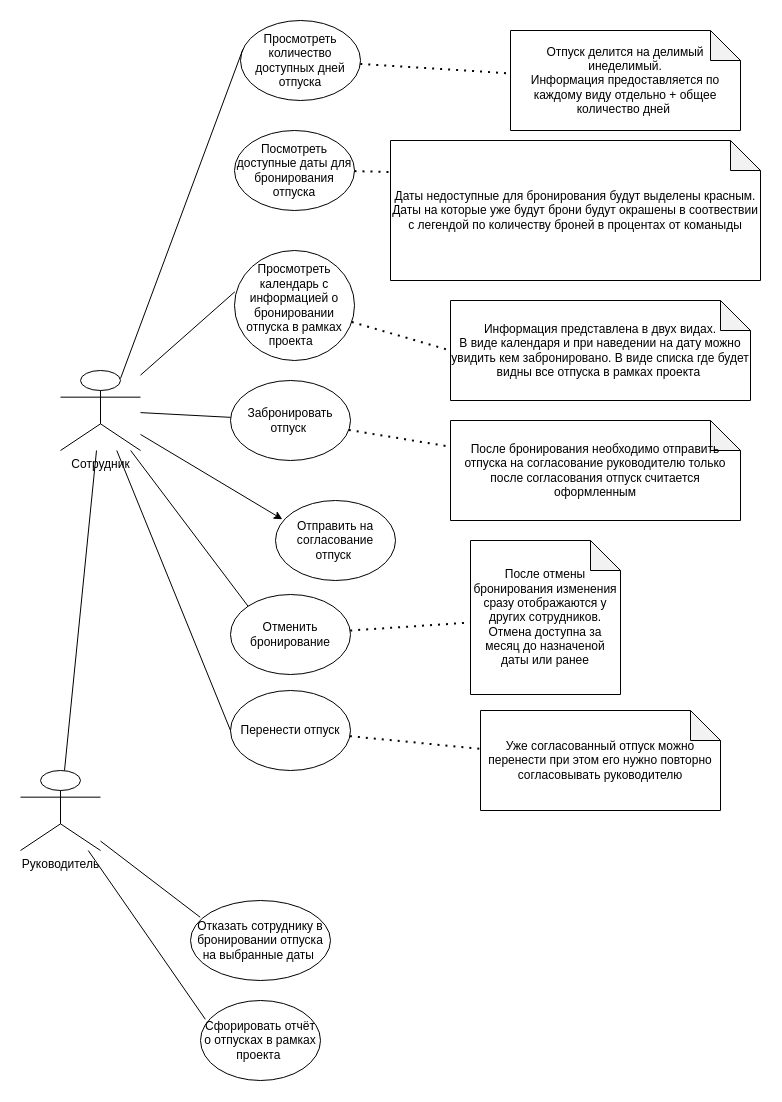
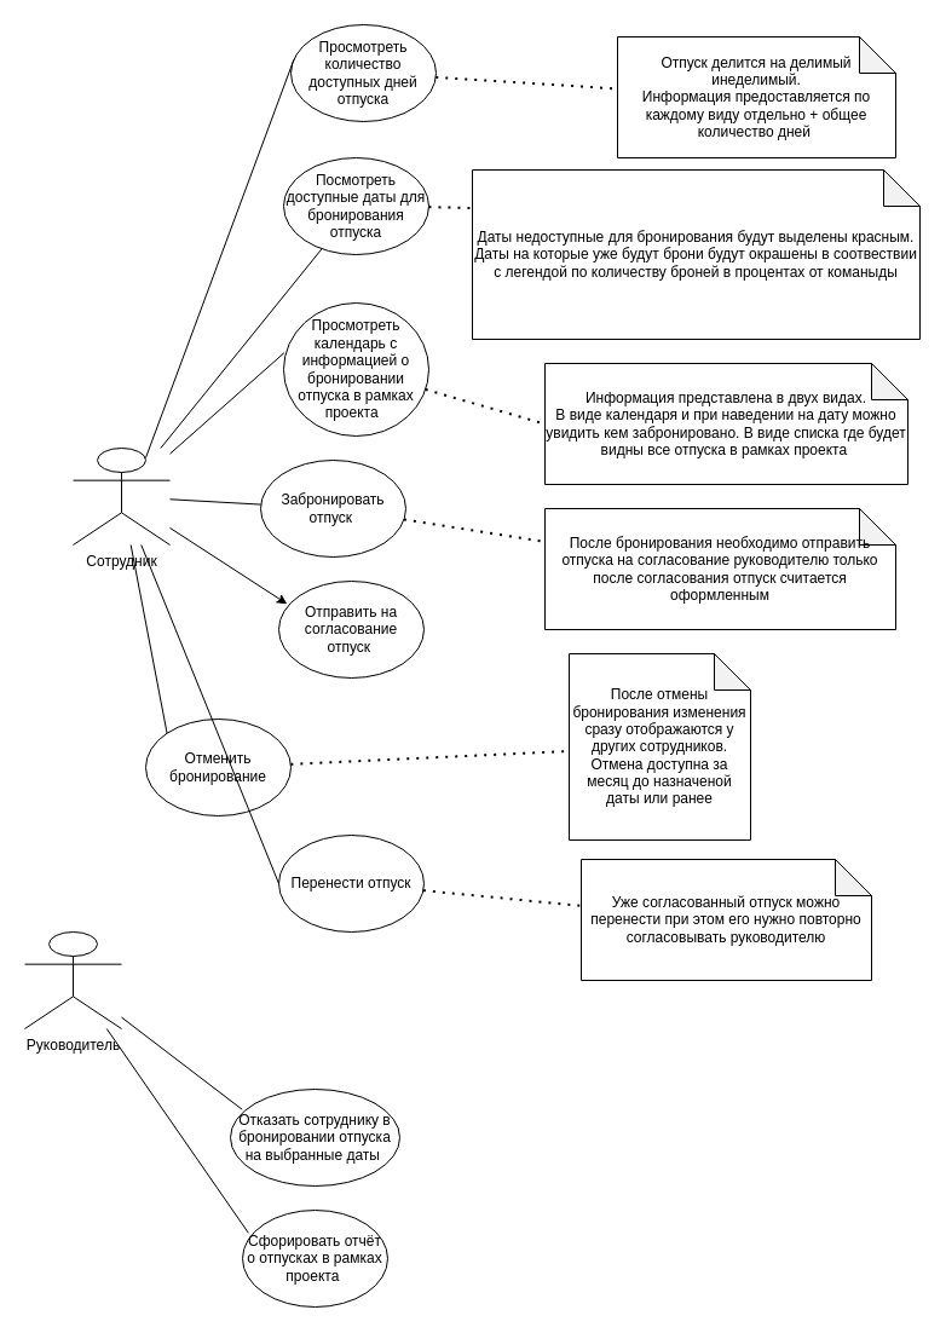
  <mxCell id="0" />
  <mxCell id="1" parent="0" />
  <mxCell id="2" value="Сотрудник" style="shape=umlActor;verticalLabelPosition=bottom;verticalAlign=top;html=1;outlineConnect=0;" vertex="1" parent="1"><mxGeometry x="60" y="370" width="80" height="80" as="geometry" /></mxCell>
  <mxCell id="3" value="Руководитель" style="shape=umlActor;verticalLabelPosition=bottom;verticalAlign=top;html=1;outlineConnect=0;" vertex="1" parent="1"><mxGeometry x="20" y="770" width="80" height="80" as="geometry" /></mxCell>
  <mxCell id="4" value="Просмотреть количество доступных дней отпуска" style="ellipse;whiteSpace=wrap;html=1;" vertex="1" parent="1"><mxGeometry x="240" y="20" width="120" height="80" as="geometry" /></mxCell>
  <mxCell id="5" value="" style="endArrow=none;html=1;exitX=0.75;exitY=0.1;exitDx=0;exitDy=0;exitPerimeter=0;entryX=0.02;entryY=0.36;entryDx=0;entryDy=0;entryPerimeter=0;" edge="1" parent="1" source="2" target="4"><mxGeometry width="50" height="50" relative="1" as="geometry"><mxPoint x="200" y="470" as="sourcePoint" /><mxPoint x="250" y="420" as="targetPoint" /></mxGeometry></mxCell>
  <mxCell id="6" value="Посмотреть доступные даты для бронирования отпуска" style="ellipse;whiteSpace=wrap;html=1;" vertex="1" parent="1"><mxGeometry x="234" y="130" width="120" height="80" as="geometry" /></mxCell>
- <mxCell id="7" value="" style="endArrow=none;html=1;" edge="1" parent="1" source="2" target="3"><mxGeometry width="50" height="50" relative="1" as="geometry"><mxPoint x="370" y="550" as="sourcePoint" /><mxPoint x="420" y="500" as="targetPoint" /></mxGeometry></mxCell>
+ <mxCell id="7" value="" style="endArrow=none;html=1;" edge="1" parent="1" source="2" target="6"><mxGeometry width="50" height="50" relative="1" as="geometry"><mxPoint x="370" y="550" as="sourcePoint" /><mxPoint x="420" y="500" as="targetPoint" /></mxGeometry></mxCell>
  <mxCell id="8" value="Просмотреть календарь с информацией о бронировании отпуска в рамках проекта&amp;nbsp;&amp;nbsp;" style="ellipse;whiteSpace=wrap;html=1;" vertex="1" parent="1"><mxGeometry x="234" y="250" width="120" height="110" as="geometry" /></mxCell>
  <mxCell id="9" value="" style="endArrow=none;html=1;entryX=0.003;entryY=0.375;entryDx=0;entryDy=0;entryPerimeter=0;" edge="1" parent="1" source="2" target="8"><mxGeometry width="50" height="50" relative="1" as="geometry"><mxPoint x="180" y="500" as="sourcePoint" /><mxPoint x="230" y="450" as="targetPoint" /></mxGeometry></mxCell>
- <mxCell id="10" value="Забронировать отпуск&amp;nbsp;" style="ellipse;whiteSpace=wrap;html=1;" vertex="1" parent="1"><mxGeometry x="230" y="380" width="120" height="80" as="geometry" /></mxCell>
+ <mxCell id="10" value="Забронировать отпуск&amp;nbsp;" style="ellipse;whiteSpace=wrap;html=1;" vertex="1" parent="1"><mxGeometry x="215" y="380" width="120" height="80" as="geometry" /></mxCell>
  <mxCell id="11" value="" style="endArrow=none;html=1;" edge="1" parent="1" source="2" target="10"><mxGeometry width="50" height="50" relative="1" as="geometry"><mxPoint x="150" y="560" as="sourcePoint" /><mxPoint x="200" y="510" as="targetPoint" /></mxGeometry></mxCell>
- <mxCell id="12" value="Отправить на согласование отпуск&amp;nbsp;" style="ellipse;whiteSpace=wrap;html=1;" vertex="1" parent="1"><mxGeometry x="275" y="500" width="120" height="80" as="geometry" /></mxCell>
+ <mxCell id="12" value="Отправить на согласование отпуск&amp;nbsp;" style="ellipse;whiteSpace=wrap;html=1;" vertex="1" parent="1"><mxGeometry x="230" y="480" width="120" height="80" as="geometry" /></mxCell>
  <mxCell id="13" value="" style="endArrow=classic;html=1;entryX=0.057;entryY=0.235;entryDx=0;entryDy=0;entryPerimeter=0;" edge="1" parent="1" source="2" target="12"><mxGeometry width="50" height="50" relative="1" as="geometry"><mxPoint x="110" y="460" as="sourcePoint" /><mxPoint x="190" y="570" as="targetPoint" /></mxGeometry></mxCell>
- <mxCell id="14" value="Отменить бронирование" style="ellipse;whiteSpace=wrap;html=1;" vertex="1" parent="1"><mxGeometry x="230" y="594" width="120" height="80" as="geometry" /></mxCell>
+ <mxCell id="14" value="Отменить бронирование" style="ellipse;whiteSpace=wrap;html=1;" vertex="1" parent="1"><mxGeometry x="120" y="594" width="120" height="80" as="geometry" /></mxCell>
  <mxCell id="15" value="" style="endArrow=none;html=1;entryX=0;entryY=0;entryDx=0;entryDy=0;" edge="1" parent="1" source="2" target="14"><mxGeometry width="50" height="50" relative="1" as="geometry"><mxPoint x="100" y="730" as="sourcePoint" /><mxPoint x="150" y="680" as="targetPoint" /></mxGeometry></mxCell>
  <mxCell id="16" value="Перенести отпуск" style="ellipse;whiteSpace=wrap;html=1;" vertex="1" parent="1"><mxGeometry x="230" y="690" width="120" height="80" as="geometry" /></mxCell>
  <mxCell id="17" value="" style="endArrow=none;html=1;entryX=0;entryY=0.5;entryDx=0;entryDy=0;" edge="1" parent="1" source="2" target="16"><mxGeometry width="50" height="50" relative="1" as="geometry"><mxPoint x="150" y="760" as="sourcePoint" /><mxPoint x="200" y="710" as="targetPoint" /></mxGeometry></mxCell>
  <mxCell id="18" value="Отказать сотруднику в бронировании отпуска на выбранные даты&amp;nbsp;" style="ellipse;whiteSpace=wrap;html=1;" vertex="1" parent="1"><mxGeometry x="190" y="900" width="140" height="80" as="geometry" /></mxCell>
  <mxCell id="19" value="" style="endArrow=none;html=1;entryX=0.069;entryY=0.209;entryDx=0;entryDy=0;entryPerimeter=0;" edge="1" parent="1" source="3" target="18"><mxGeometry width="50" height="50" relative="1" as="geometry"><mxPoint x="140" y="1090" as="sourcePoint" /><mxPoint x="190" y="1040" as="targetPoint" /></mxGeometry></mxCell>
  <mxCell id="20" value="Сфорировать отчёт о отпусках в рамках проекта&amp;nbsp;" style="ellipse;whiteSpace=wrap;html=1;" vertex="1" parent="1"><mxGeometry x="200" y="1000" width="120" height="80" as="geometry" /></mxCell>
  <mxCell id="21" value="" style="endArrow=none;html=1;entryX=0.04;entryY=0.234;entryDx=0;entryDy=0;entryPerimeter=0;" edge="1" parent="1" source="3" target="20"><mxGeometry width="50" height="50" relative="1" as="geometry"><mxPoint x="120" y="1010" as="sourcePoint" /><mxPoint x="170" y="960" as="targetPoint" /></mxGeometry></mxCell>
  <mxCell id="22" value="Отпуск делится на делимый инеделимый.&lt;br&gt;Информация предоставляется по каждому виду отдельно + общее количество дней&amp;nbsp;" style="shape=note;whiteSpace=wrap;html=1;backgroundOutline=1;darkOpacity=0.05;" vertex="1" parent="1"><mxGeometry x="510" y="30" width="230" height="100" as="geometry" /></mxCell>
  <mxCell id="23" value="" style="endArrow=none;dashed=1;html=1;dashPattern=1 3;strokeWidth=2;" edge="1" parent="1" source="4" target="22"><mxGeometry width="50" height="50" relative="1" as="geometry"><mxPoint x="410" y="70" as="sourcePoint" /><mxPoint x="460" y="20" as="targetPoint" /></mxGeometry></mxCell>
  <mxCell id="24" value="Даты недоступные для бронирования будут выделены красным.&lt;br&gt;Даты на которые уже будут брони будут окрашены в соотвествии с легендой по количеству броней в процентах от команыды" style="shape=note;whiteSpace=wrap;html=1;backgroundOutline=1;darkOpacity=0.05;" vertex="1" parent="1"><mxGeometry x="390" y="140" width="370" height="140" as="geometry" /></mxCell>
  <mxCell id="25" value="" style="endArrow=none;dashed=1;html=1;dashPattern=1 3;strokeWidth=2;entryX=0.006;entryY=0.226;entryDx=0;entryDy=0;entryPerimeter=0;" edge="1" parent="1" source="6" target="24"><mxGeometry width="50" height="50" relative="1" as="geometry"><mxPoint x="700" y="430" as="sourcePoint" /><mxPoint x="750" y="380" as="targetPoint" /></mxGeometry></mxCell>
  <mxCell id="26" value="Информация представлена в двух видах.&lt;br&gt;В виде календаря и при наведении на дату можно увидить кем забронировано. В виде списка где будет видны все отпуска в рамках проекта&amp;nbsp;" style="shape=note;whiteSpace=wrap;html=1;backgroundOutline=1;darkOpacity=0.05;" vertex="1" parent="1"><mxGeometry x="450" y="300" width="300" height="100" as="geometry" /></mxCell>
  <mxCell id="27" value="" style="endArrow=none;dashed=1;html=1;dashPattern=1 3;strokeWidth=2;entryX=0;entryY=0.5;entryDx=0;entryDy=0;entryPerimeter=0;" edge="1" parent="1" source="8" target="26"><mxGeometry width="50" height="50" relative="1" as="geometry"><mxPoint x="480" y="540" as="sourcePoint" /><mxPoint x="530" y="490" as="targetPoint" /></mxGeometry></mxCell>
  <mxCell id="28" value="После бронирования необходимо отправить отпуска на согласование руководителю только после согласования отпуск считается оформленным" style="shape=note;whiteSpace=wrap;html=1;backgroundOutline=1;darkOpacity=0.05;" vertex="1" parent="1"><mxGeometry x="450" y="420" width="290" height="100" as="geometry" /></mxCell>
  <mxCell id="29" value="" style="endArrow=none;dashed=1;html=1;dashPattern=1 3;strokeWidth=2;" edge="1" parent="1" source="10" target="28"><mxGeometry width="50" height="50" relative="1" as="geometry"><mxPoint x="400" y="480" as="sourcePoint" /><mxPoint x="450" y="430" as="targetPoint" /></mxGeometry></mxCell>
  <mxCell id="30" value="После отмены бронирования изменения сразу отображаются у других сотрудников. Отмена доступна за месяц до назначеной даты или ранее" style="shape=note;whiteSpace=wrap;html=1;backgroundOutline=1;darkOpacity=0.05;" vertex="1" parent="1"><mxGeometry x="470" y="540" width="150" height="154" as="geometry" /></mxCell>
  <mxCell id="31" value="" style="endArrow=none;dashed=1;html=1;dashPattern=1 3;strokeWidth=2;" edge="1" parent="1" source="14" target="30"><mxGeometry width="50" height="50" relative="1" as="geometry"><mxPoint x="410" y="670" as="sourcePoint" /><mxPoint x="460" y="620" as="targetPoint" /></mxGeometry></mxCell>
  <mxCell id="32" value="Уже согласованный отпуск можно перенести при этом его нужно повторно согласовывать руководителю" style="shape=note;whiteSpace=wrap;html=1;backgroundOutline=1;darkOpacity=0.05;" vertex="1" parent="1"><mxGeometry x="480" y="710" width="240" height="100" as="geometry" /></mxCell>
  <mxCell id="33" value="" style="endArrow=none;dashed=1;html=1;dashPattern=1 3;strokeWidth=2;" edge="1" parent="1" source="16" target="32"><mxGeometry width="50" height="50" relative="1" as="geometry"><mxPoint x="400" y="770" as="sourcePoint" /><mxPoint x="450" y="720" as="targetPoint" /></mxGeometry></mxCell>
